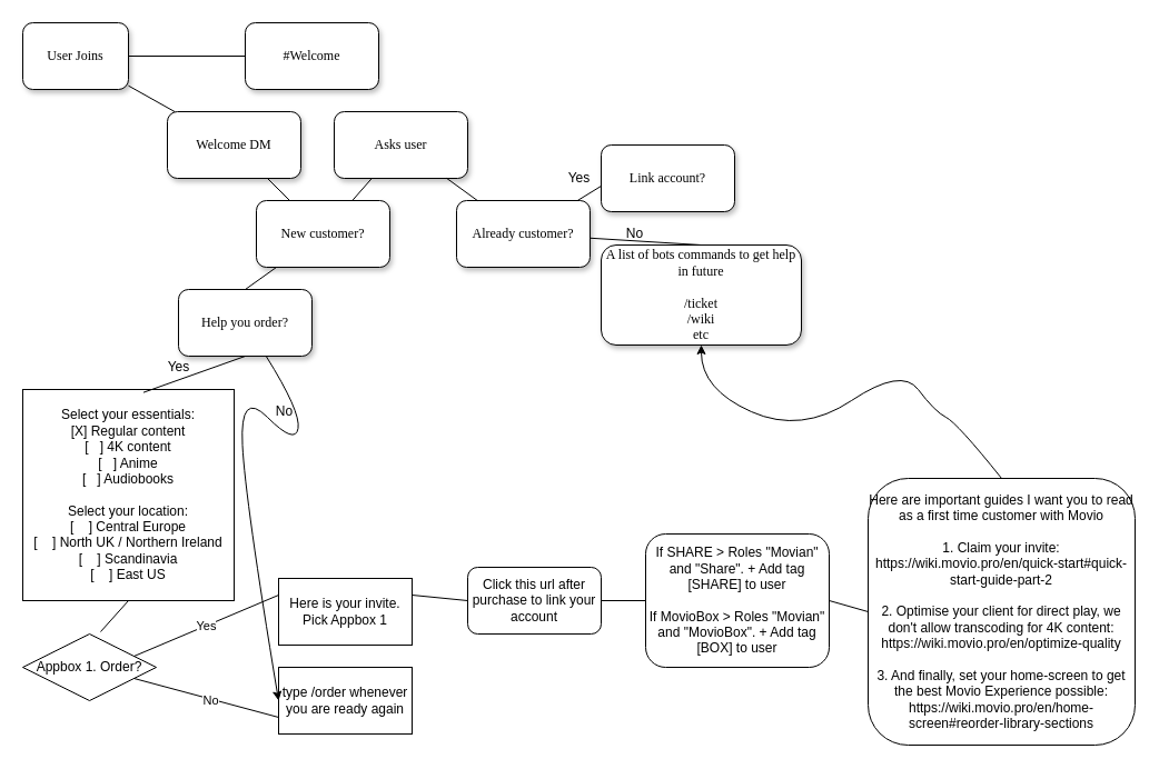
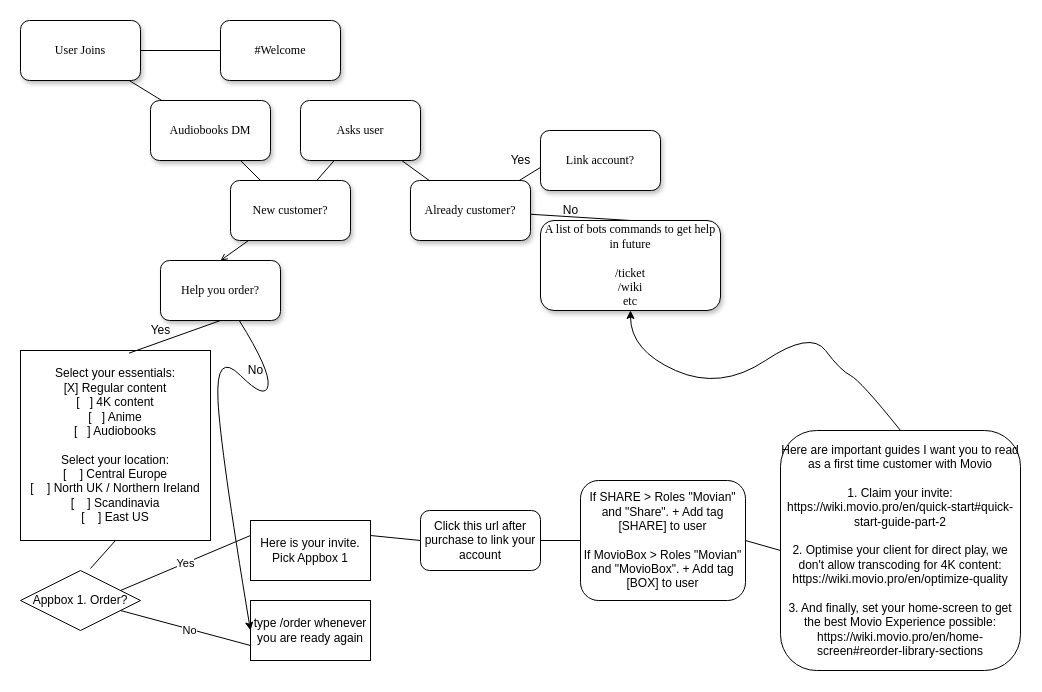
  <mxCell id="0" />
  <mxCell id="1" parent="0" />
- <mxCell id="2" value="User Joins" style="whiteSpace=wrap;html=1;rounded=1;shadow=1;labelBackgroundColor=none;strokeWidth=1;fontFamily=Verdana;fontSize=12;align=center;" parent="1" vertex="1"><mxGeometry x="20" y="20" width="95" height="60" as="geometry" /></mxCell>
- <mxCell id="3" value="Welcome DM" style="whiteSpace=wrap;html=1;rounded=1;shadow=1;labelBackgroundColor=none;strokeWidth=1;fontFamily=Verdana;fontSize=12;align=center;" parent="1" vertex="1"><mxGeometry x="150" y="100" width="120" height="60" as="geometry" /></mxCell>
+ <mxCell id="2" value="User Joins" style="whiteSpace=wrap;html=1;rounded=1;shadow=1;labelBackgroundColor=none;strokeWidth=1;fontFamily=Verdana;fontSize=12;align=center;" parent="1" vertex="1"><mxGeometry x="20" y="20" width="120" height="60" as="geometry" /></mxCell>
+ <mxCell id="3" value="Audiobooks DM" style="whiteSpace=wrap;html=1;rounded=1;shadow=1;labelBackgroundColor=none;strokeWidth=1;fontFamily=Verdana;fontSize=12;align=center;" parent="1" vertex="1"><mxGeometry x="150" y="100" width="120" height="60" as="geometry" /></mxCell>
  <mxCell id="4" value="#Welcome" style="whiteSpace=wrap;html=1;rounded=1;shadow=1;labelBackgroundColor=none;strokeWidth=1;fontFamily=Verdana;fontSize=12;align=center;" parent="1" vertex="1"><mxGeometry x="220" y="20" width="120" height="60" as="geometry" /></mxCell>
  <mxCell id="5" value="" style="rounded=0;html=1;labelBackgroundColor=none;startArrow=none;startFill=0;startSize=5;endArrow=none;endFill=0;endSize=5;jettySize=auto;orthogonalLoop=1;strokeWidth=1;fontFamily=Verdana;fontSize=12" parent="1" source="2" target="4" edge="1"><mxGeometry x="-0.3" y="13" relative="1" as="geometry"><mxPoint as="offset" /></mxGeometry></mxCell>
  <mxCell id="6" value="" style="rounded=0;html=1;labelBackgroundColor=none;startArrow=none;startFill=0;startSize=5;endArrow=none;endFill=0;endSize=5;jettySize=auto;orthogonalLoop=1;strokeWidth=1;fontFamily=Verdana;fontSize=12" parent="1" source="2" target="3" edge="1"><mxGeometry x="-0.359" y="-11" relative="1" as="geometry"><mxPoint as="offset" /></mxGeometry></mxCell>
  <mxCell id="7" value="Asks user" style="whiteSpace=wrap;html=1;rounded=1;shadow=1;labelBackgroundColor=none;strokeWidth=1;fontFamily=Verdana;fontSize=12;align=center;" parent="1" vertex="1"><mxGeometry x="300" y="100" width="120" height="60" as="geometry" /></mxCell>
  <mxCell id="8" value="New customer?" style="whiteSpace=wrap;html=1;rounded=1;shadow=1;labelBackgroundColor=none;strokeWidth=1;fontFamily=Verdana;fontSize=12;align=center;" parent="1" vertex="1"><mxGeometry x="230" y="180" width="120" height="60" as="geometry" /></mxCell>
  <mxCell id="9" value="Already customer?" style="whiteSpace=wrap;html=1;rounded=1;shadow=1;labelBackgroundColor=none;strokeWidth=1;fontFamily=Verdana;fontSize=12;align=center;" parent="1" vertex="1"><mxGeometry x="410" y="180" width="120" height="60" as="geometry" /></mxCell>
  <mxCell id="10" value="" style="rounded=0;html=1;labelBackgroundColor=none;startArrow=none;startFill=0;startSize=5;endArrow=none;endFill=0;endSize=5;jettySize=auto;orthogonalLoop=1;strokeWidth=1;fontFamily=Verdana;fontSize=12;" parent="1" source="3" target="8" edge="1"><mxGeometry x="-0.2" y="-14" relative="1" as="geometry"><mxPoint as="offset" /></mxGeometry></mxCell>
  <mxCell id="11" value="" style="rounded=0;html=1;labelBackgroundColor=none;startArrow=none;startFill=0;startSize=5;endArrow=none;endFill=0;endSize=5;jettySize=auto;orthogonalLoop=1;strokeWidth=1;fontFamily=Verdana;fontSize=12" parent="1" source="7" target="8" edge="1"><mxGeometry x="-0.217" y="-14" relative="1" as="geometry"><mxPoint as="offset" /></mxGeometry></mxCell>
  <mxCell id="12" value="" style="rounded=0;html=1;labelBackgroundColor=none;startArrow=none;startFill=0;startSize=5;endArrow=none;endFill=0;endSize=5;jettySize=auto;orthogonalLoop=1;strokeWidth=1;fontFamily=Verdana;fontSize=12" parent="1" source="7" target="9" edge="1"><mxGeometry x="-0.284" y="12" relative="1" as="geometry"><mxPoint as="offset" /></mxGeometry></mxCell>
- <mxCell id="13" value="" style="rounded=0;html=1;labelBackgroundColor=none;startArrow=none;startFill=0;startSize=5;endArrow=none;endFill=0;endSize=5;jettySize=auto;orthogonalLoop=1;strokeWidth=1;fontFamily=Verdana;fontSize=12;entryX=0.5;entryY=0;entryDx=0;entryDy=0;" parent="1" source="8" target="16" edge="1"><mxGeometry x="0.137" y="-16" relative="1" as="geometry"><mxPoint as="offset" /><mxPoint x="125.2" y="550" as="targetPoint" /></mxGeometry></mxCell>
+ <mxCell id="13" value="" style="rounded=0;html=1;labelBackgroundColor=none;startArrow=none;startFill=0;startSize=5;endArrow=open;endFill=0;endSize=5;jettySize=auto;orthogonalLoop=1;strokeWidth=1;fontFamily=Verdana;fontSize=12;entryX=0.5;entryY=0;entryDx=0;entryDy=0;" parent="1" source="8" target="16" edge="1"><mxGeometry x="0.137" y="-16" relative="1" as="geometry"><mxPoint as="offset" /><mxPoint x="125.2" y="550" as="targetPoint" /></mxGeometry></mxCell>
  <mxCell id="14" value="Yes" style="rounded=0;html=1;labelBackgroundColor=none;startArrow=none;startFill=0;startSize=5;endArrow=none;endFill=0;endSize=5;jettySize=auto;orthogonalLoop=1;strokeWidth=1;fontFamily=Verdana;fontSize=12;entryX=0.5;entryY=0;entryDx=0;entryDy=0;" parent="1" source="9" target="17" edge="1"><mxGeometry x="0.003" y="-12" relative="1" as="geometry"><mxPoint as="offset" /><mxPoint x="448.846" y="560" as="targetPoint" /></mxGeometry></mxCell>
  <mxCell id="15" value="No" style="rounded=0;html=1;labelBackgroundColor=none;startArrow=none;startFill=0;startSize=5;endArrow=none;endFill=0;endSize=5;jettySize=auto;orthogonalLoop=1;strokeWidth=1;fontFamily=Verdana;fontSize=12;entryX=0.5;entryY=0;entryDx=0;entryDy=0;" parent="1" source="9" target="18" edge="1"><mxGeometry x="0.137" y="16" relative="1" as="geometry"><mxPoint as="offset" /><mxPoint x="870" y="530" as="targetPoint" /></mxGeometry></mxCell>
  <mxCell id="16" value="Help you order?" style="whiteSpace=wrap;html=1;rounded=1;shadow=1;labelBackgroundColor=none;strokeWidth=1;fontFamily=Verdana;fontSize=12;align=center;" vertex="1" parent="1"><mxGeometry x="160" y="260" width="120" height="60" as="geometry" /></mxCell>
  <mxCell id="17" value="&lt;div&gt;A list of bots commands to get help in future&lt;/div&gt;&lt;div&gt;&lt;br&gt;&lt;/div&gt;&lt;div&gt;/ticket&lt;/div&gt;&lt;div&gt;/wiki&lt;/div&gt;&lt;div&gt;etc&lt;br&gt;&lt;/div&gt;" style="whiteSpace=wrap;html=1;rounded=1;shadow=1;labelBackgroundColor=none;strokeWidth=1;fontFamily=Verdana;fontSize=12;align=center;" vertex="1" parent="1"><mxGeometry x="540" y="220" width="180" height="90" as="geometry" /></mxCell>
  <mxCell id="18" value="Link account?" style="whiteSpace=wrap;html=1;rounded=1;shadow=1;labelBackgroundColor=none;strokeWidth=1;fontFamily=Verdana;fontSize=12;align=center;" vertex="1" parent="1"><mxGeometry x="540" y="130" width="120" height="60" as="geometry" /></mxCell>
  <mxCell id="19" value="Select your essentials:&lt;br&gt;[X] Regular content&lt;br&gt;[&amp;nbsp;&amp;nbsp; ] 4K content&lt;br&gt;[&amp;nbsp;&amp;nbsp; ] Anime&lt;br&gt;[&amp;nbsp;&amp;nbsp; ] Audiobooks&lt;br&gt;&lt;br&gt;Select your location:&lt;br&gt;[&amp;nbsp;&amp;nbsp;&amp;nbsp; ] Central Europe&lt;br&gt;[&amp;nbsp;&amp;nbsp;&amp;nbsp; ] North UK / Northern Ireland&lt;br&gt;[&amp;nbsp;&amp;nbsp;&amp;nbsp; ] Scandinavia&lt;br&gt;[&amp;nbsp;&amp;nbsp;&amp;nbsp; ] East US" style="whiteSpace=wrap;html=1;aspect=fixed;" vertex="1" parent="1"><mxGeometry x="20" y="350" width="190" height="190" as="geometry" /></mxCell>
  <mxCell id="20" value="" style="endArrow=none;html=1;rounded=0;entryX=0.5;entryY=1;entryDx=0;entryDy=0;exitX=0.571;exitY=0.014;exitDx=0;exitDy=0;exitPerimeter=0;" edge="1" parent="1" source="19" target="16"><mxGeometry width="50" height="50" relative="1" as="geometry"><mxPoint x="260" y="350" as="sourcePoint" /><mxPoint x="310" y="330" as="targetPoint" /></mxGeometry></mxCell>
  <mxCell id="21" value="Appbox 1. Order?" style="rhombus;whiteSpace=wrap;html=1;" vertex="1" parent="1"><mxGeometry x="20" y="570" width="120" height="60" as="geometry" /></mxCell>
  <mxCell id="22" value="" style="endArrow=none;html=1;rounded=0;entryX=0.5;entryY=1;entryDx=0;entryDy=0;exitX=0.583;exitY=-0.033;exitDx=0;exitDy=0;exitPerimeter=0;" edge="1" parent="1" source="21" target="19"><mxGeometry width="50" height="50" relative="1" as="geometry"><mxPoint x="110" y="570" as="sourcePoint" /><mxPoint x="160" y="520" as="targetPoint" /></mxGeometry></mxCell>
  <mxCell id="23" value="type /order whenever you are ready again" style="rounded=0;whiteSpace=wrap;html=1;" vertex="1" parent="1"><mxGeometry x="250" y="600" width="120" height="60" as="geometry" /></mxCell>
  <mxCell id="24" value="Here is your invite. Pick Appbox 1" style="rounded=0;whiteSpace=wrap;html=1;" vertex="1" parent="1"><mxGeometry x="250" y="520" width="120" height="60" as="geometry" /></mxCell>
  <mxCell id="25" value="Yes" style="endArrow=none;html=1;rounded=0;entryX=1;entryY=0.25;entryDx=0;entryDy=0;exitX=0;exitY=0.25;exitDx=0;exitDy=0;" edge="1" parent="1" source="24" target="21"><mxGeometry width="50" height="50" relative="1" as="geometry"><mxPoint x="109.289" y="610" as="sourcePoint" /><mxPoint x="109.289" y="560" as="targetPoint" /></mxGeometry></mxCell>
  <mxCell id="26" value="" style="endArrow=none;html=1;rounded=0;entryX=1;entryY=0.75;entryDx=0;entryDy=0;exitX=0;exitY=0.75;exitDx=0;exitDy=0;" edge="1" parent="1" source="23" target="21"><mxGeometry width="50" height="50" relative="1" as="geometry"><mxPoint x="170" y="650" as="sourcePoint" /><mxPoint x="220" y="600" as="targetPoint" /></mxGeometry></mxCell>
  <mxCell id="27" value="No" style="edgeLabel;html=1;align=center;verticalAlign=middle;resizable=0;points=[];" vertex="1" connectable="0" parent="26"><mxGeometry x="-0.069" y="1" relative="1" as="geometry"><mxPoint as="offset" /></mxGeometry></mxCell>
  <mxCell id="28" value="Yes" style="text;html=1;align=center;verticalAlign=middle;resizable=0;points=[];autosize=1;strokeColor=none;fillColor=none;" vertex="1" parent="1"><mxGeometry x="140" y="320" width="40" height="20" as="geometry" /></mxCell>
  <mxCell id="29" value="&lt;div&gt;No&lt;/div&gt;" style="text;html=1;align=center;verticalAlign=middle;resizable=0;points=[];autosize=1;strokeColor=none;fillColor=none;" vertex="1" parent="1"><mxGeometry x="240" y="360" width="30" height="20" as="geometry" /></mxCell>
  <mxCell id="30" value="" style="curved=1;endArrow=classic;html=1;rounded=0;entryX=0;entryY=0.5;entryDx=0;entryDy=0;" edge="1" parent="1" source="16" target="23"><mxGeometry width="50" height="50" relative="1" as="geometry"><mxPoint x="215" y="400" as="sourcePoint" /><mxPoint x="265" y="350" as="targetPoint" /><Array as="points"><mxPoint x="270" y="370" /><mxPoint x="265" y="400" /><mxPoint x="215" y="350" /><mxPoint x="220" y="450" /></Array></mxGeometry></mxCell>
  <mxCell id="31" value="Yes" style="text;html=1;align=center;verticalAlign=middle;resizable=0;points=[];autosize=1;strokeColor=none;fillColor=none;" vertex="1" parent="1"><mxGeometry x="500" y="150" width="40" height="20" as="geometry" /></mxCell>
  <mxCell id="32" value="No" style="text;html=1;align=center;verticalAlign=middle;resizable=0;points=[];autosize=1;strokeColor=none;fillColor=none;" vertex="1" parent="1"><mxGeometry x="555" y="200" width="30" height="20" as="geometry" /></mxCell>
  <mxCell id="33" value="Click this url after purchase to link your account" style="rounded=1;whiteSpace=wrap;html=1;" vertex="1" parent="1"><mxGeometry x="420" y="510" width="120" height="60" as="geometry" /></mxCell>
  <mxCell id="34" value="" style="endArrow=none;html=1;rounded=0;exitX=1;exitY=0.25;exitDx=0;exitDy=0;entryX=0;entryY=0.5;entryDx=0;entryDy=0;" edge="1" parent="1" source="24" target="33"><mxGeometry width="50" height="50" relative="1" as="geometry"><mxPoint x="360" y="560" as="sourcePoint" /><mxPoint x="410" y="510" as="targetPoint" /></mxGeometry></mxCell>
  <mxCell id="35" value="&lt;div&gt;If SHARE &amp;gt; Roles &quot;Movian&quot; and &quot;Share&quot;. + Add tag [SHARE] to user&lt;/div&gt;&lt;div&gt;&lt;br&gt;&lt;/div&gt;&lt;div&gt;If MovioBox &amp;gt; Roles &quot;Movian&quot; and &quot;MovioBox&quot;. + Add tag [BOX] to user&lt;br&gt;&lt;/div&gt;" style="rounded=1;whiteSpace=wrap;html=1;" vertex="1" parent="1"><mxGeometry x="580" y="480" width="165" height="120" as="geometry" /></mxCell>
  <mxCell id="36" value="" style="endArrow=none;html=1;rounded=0;exitX=1;exitY=0.5;exitDx=0;exitDy=0;entryX=0;entryY=0.5;entryDx=0;entryDy=0;" edge="1" parent="1" source="33" target="35"><mxGeometry width="50" height="50" relative="1" as="geometry"><mxPoint x="550" y="580" as="sourcePoint" /><mxPoint x="600" y="530" as="targetPoint" /></mxGeometry></mxCell>
  <mxCell id="37" value="Here are important guides I want you to read as a first time customer with Movio&lt;br&gt;&lt;br&gt;1. Claim your invite: https://wiki.movio.pro/en/quick-start#quick-start-guide-part-2&lt;br&gt;&lt;br&gt;2. Optimise your client for direct play, we don't allow transcoding for 4K content: https://wiki.movio.pro/en/optimize-quality&lt;br&gt;&lt;br&gt;3. And finally, set your home-screen to get the best Movio Experience possible: https://wiki.movio.pro/en/home-screen#reorder-library-sections " style="rounded=1;whiteSpace=wrap;html=1;" vertex="1" parent="1"><mxGeometry x="780" y="430" width="240" height="240" as="geometry" /></mxCell>
  <mxCell id="38" value="" style="endArrow=none;html=1;rounded=0;exitX=1;exitY=0.5;exitDx=0;exitDy=0;entryX=0;entryY=0.5;entryDx=0;entryDy=0;" edge="1" parent="1" source="35" target="37"><mxGeometry width="50" height="50" relative="1" as="geometry"><mxPoint x="760" y="580" as="sourcePoint" /><mxPoint x="810" y="530" as="targetPoint" /></mxGeometry></mxCell>
  <mxCell id="39" value="" style="curved=1;endArrow=classic;html=1;rounded=0;entryX=0.5;entryY=1;entryDx=0;entryDy=0;exitX=0.5;exitY=0;exitDx=0;exitDy=0;" edge="1" parent="1" source="37" target="17"><mxGeometry width="50" height="50" relative="1" as="geometry"><mxPoint x="810" y="380" as="sourcePoint" /><mxPoint x="860" y="330" as="targetPoint" /><Array as="points"><mxPoint x="860" y="380" /><mxPoint x="840" y="370" /><mxPoint x="810" y="330" /><mxPoint x="720" y="390" /><mxPoint x="630" y="350" /></Array></mxGeometry></mxCell>
